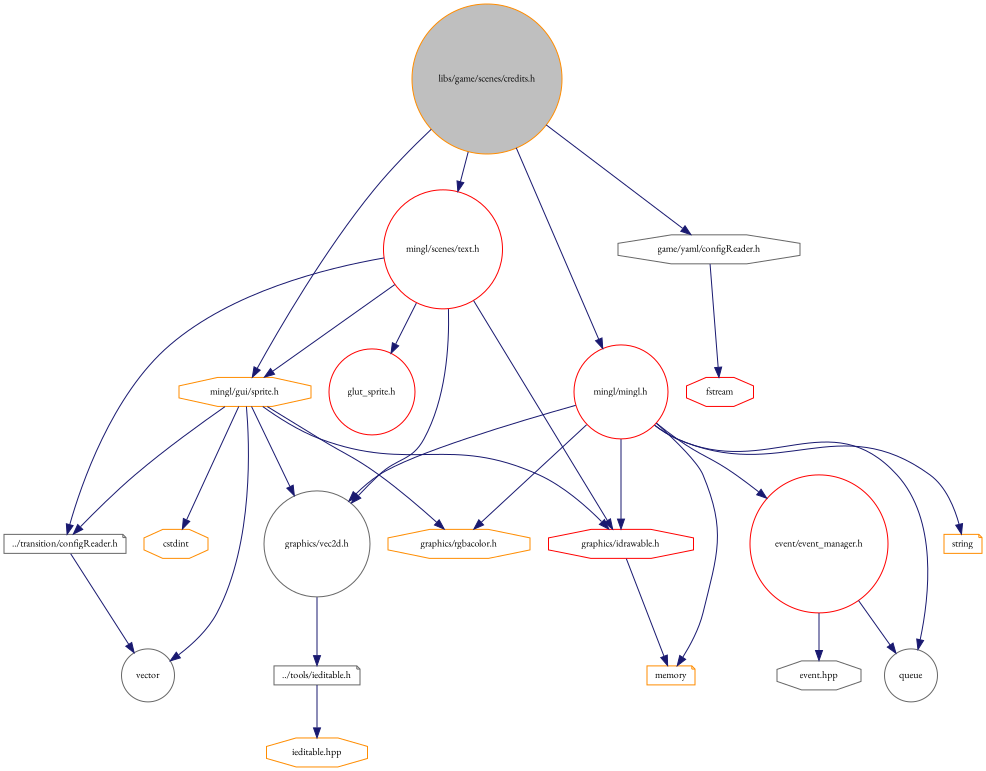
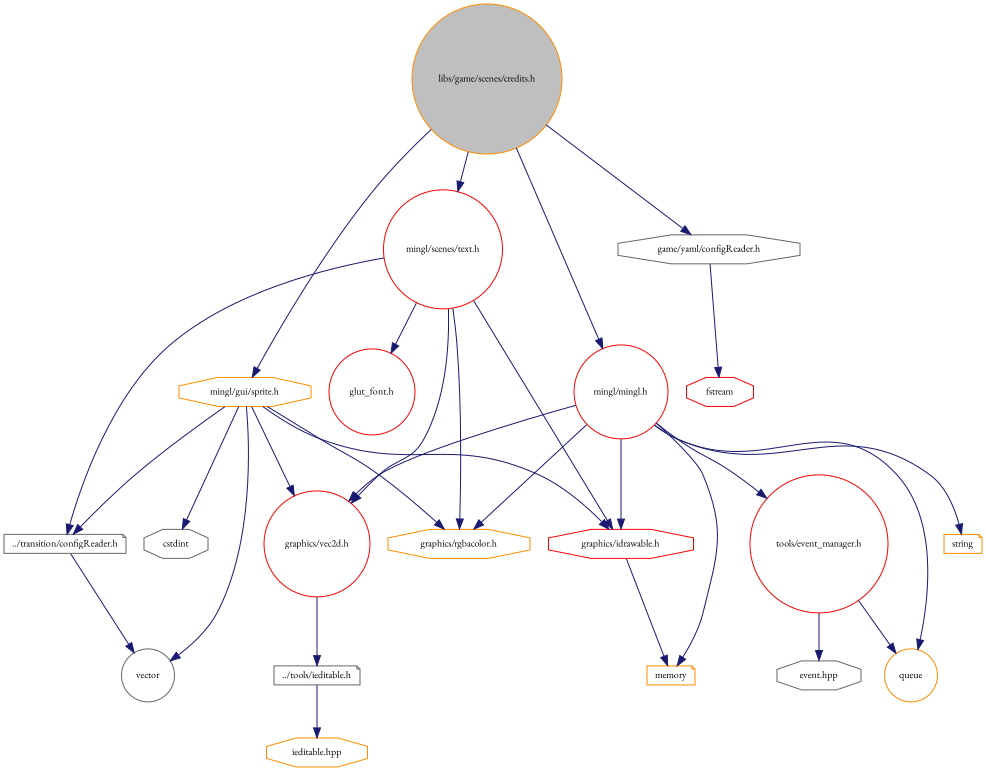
  digraph {
    fontname="EB Garamond"
    node [color=darkorange fillcolor=white fontname="EB Garamond" fontsize=10 shape=circle style=filled]
    edge [color=midnightblue fontname="EB Garamond" fontsize=10 labelfontname=Helvetica labelfontsize=10 style=solid]
    n1 [fillcolor=grey75 fontcolor=black height=0.2 label="libs/game/scenes/credits.h" width=0.4]
    n2 [color=red height=0.2 label="mingl/mingl.h" width=0.4]
    n3 [color=red height=0.2 label="mingl/scenes/text.h" width=0.4]
    n4 [color=gray40 height=0.2 label="game/yaml/configReader.h" shape=octagon width=0.4]
    n5 [height=0.2 label="mingl/gui/sprite.h" shape=octagon width=0.4]
    n6 [height=0.2 label=memory shape=note width=0.4]
-   n7 [color=gray40 height=0.2 label=queue width=0.4]
+   n7 [height=0.2 label=queue width=0.4]
    n8 [height=0.2 label=string shape=note width=0.4]
    n9 [color=red height=0.2 label="graphics/idrawable.h" shape=octagon width=0.4]
    n10 [height=0.2 label="graphics/rgbacolor.h" shape=octagon width=0.4]
-   n11 [color=gray40 height=0.2 label="graphics/vec2d.h" width=0.4]
-   n12 [color=red height=0.2 label="event/event_manager.h" width=0.4]
-   n13 [color=red height=0.2 label="glut_sprite.h" width=0.4]
+   n11 [color=red height=0.2 label="graphics/vec2d.h" width=0.4]
+   n12 [color=red height=0.2 label="tools/event_manager.h" width=0.4]
+   n13 [color=red height=0.2 label="glut_font.h" width=0.4]
    n14 [color=gray40 height=0.2 label="../transition/configReader.h" shape=note width=0.4]
    n15 [color=red height=0.2 label=fstream shape=octagon width=0.4]
    n16 [color=gray40 height=0.2 label=vector width=0.4]
-   n17 [height=0.2 label=cstdint shape=octagon width=0.4]
+   n17 [color=gray40 height=0.2 label=cstdint shape=octagon width=0.4]
    n18 [color=gray40 height=0.2 label="../tools/ieditable.h" shape=note width=0.4]
    n19 [color=gray40 height=0.2 label="event.hpp" shape=octagon width=0.4]
    n20 [height=0.2 label="ieditable.hpp" shape=octagon width=0.4]
    n1 -> n2
    n1 -> n3
    n1 -> n4
    n1 -> n5
    n2 -> n6
    n2 -> n7
    n2 -> n8
    n2 -> n9
    n2 -> n10
    n2 -> n11
    n2 -> n12
    n3 -> n9
-   n3 -> n5
+   n3 -> n10
    n3 -> n11
    n3 -> n13
    n3 -> n14
    n4 -> n15
    n5 -> n9
    n5 -> n10
    n5 -> n11
    n5 -> n14
    n5 -> n16
    n5 -> n17
    n9 -> n6
    n11 -> n18
    n12 -> n7
    n12 -> n19
    n14 -> n16
    n18 -> n20
  }
